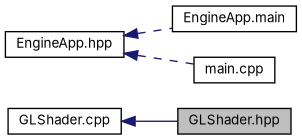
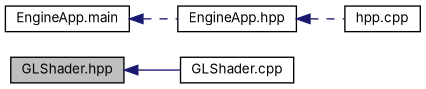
  digraph {
    fontname=Inter
    rankdir=LR
    node [color=black fillcolor=white fontname=Inter fontsize=10 shape=record style=filled]
    edge [color=midnightblue dir=back fontname=Inter fontsize=10 labelfontname=Helvetica labelfontsize=10 style=dashed]
    n1 [fillcolor=grey75 fontcolor=black height=0.2 label="GLShader.hpp" width=0.4]
    n2 [height=0.2 label="GLShader.cpp" width=0.4]
    n3 [height=0.2 label="EngineApp.hpp" width=0.4]
    n4 [height=0.2 label="EngineApp.main" width=0.4]
-   n5 [height=0.2 label="main.cpp" width=0.4]
-   n2 -> n1 [style=solid]
-   n3 -> n4
+   n5 [height=0.2 label="hpp.cpp" width=0.4]
+   n1 -> n2 [style=solid]
+   n4 -> n3
    n3 -> n5
  }
